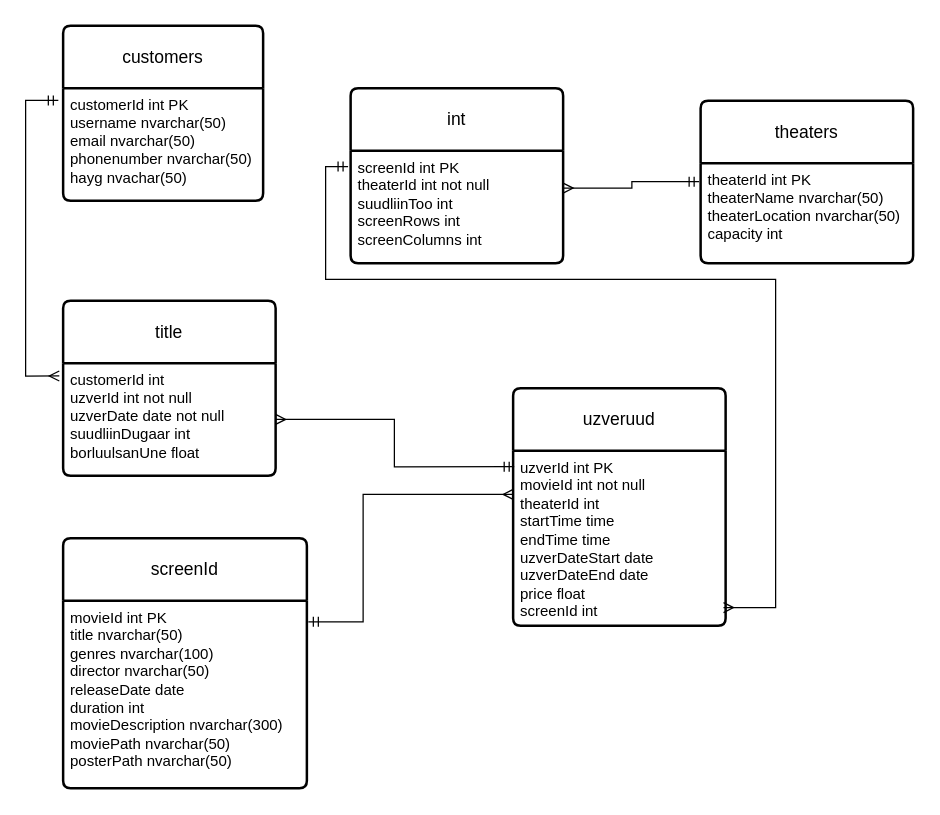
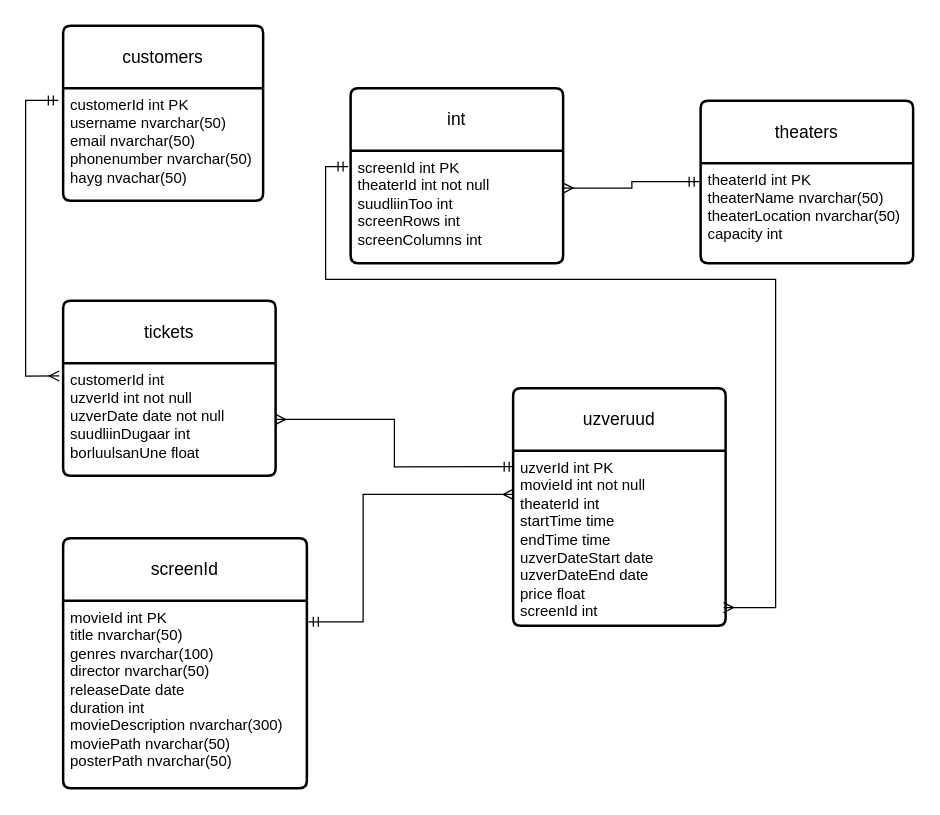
  <mxCell id="0" />
  <mxCell id="1" parent="0" />
  <mxCell id="2" value="customers" style="swimlane;childLayout=stackLayout;horizontal=1;startSize=50;horizontalStack=0;rounded=1;fontSize=14;fontStyle=0;strokeWidth=2;resizeParent=0;resizeLast=1;shadow=0;dashed=0;align=center;arcSize=4;whiteSpace=wrap;html=1;" parent="1" vertex="1"><mxGeometry x="50" y="20" width="160" height="140" as="geometry" /></mxCell>
  <mxCell id="3" value="customerId int PK&lt;br&gt;username nvarchar(50)&lt;br&gt;email nvarchar(50)&lt;br&gt;phonenumber nvarchar(50)&lt;br&gt;hayg nvachar(50)" style="align=left;strokeColor=none;fillColor=none;spacingLeft=4;fontSize=12;verticalAlign=top;resizable=0;rotatable=0;part=1;html=1;" parent="2" vertex="1"><mxGeometry y="50" width="160" height="90" as="geometry" /></mxCell>
  <mxCell id="4" value="screenId" style="swimlane;childLayout=stackLayout;horizontal=1;startSize=50;horizontalStack=0;rounded=1;fontSize=14;fontStyle=0;strokeWidth=2;resizeParent=0;resizeLast=1;shadow=0;dashed=0;align=center;arcSize=4;whiteSpace=wrap;html=1;" parent="1" vertex="1"><mxGeometry x="50" y="430" width="195" height="200" as="geometry" /></mxCell>
  <mxCell id="5" value="movieId int PK&lt;br&gt;title nvarchar(50)&lt;br&gt;genres nvarchar(100)&lt;br&gt;director nvarchar(50)&lt;br&gt;releaseDate date&lt;br&gt;duration int&lt;br&gt;movieDescription nvarchar(300)&lt;br&gt;moviePath nvarchar(50)&lt;br&gt;posterPath nvarchar(50)" style="align=left;strokeColor=none;fillColor=none;spacingLeft=4;fontSize=12;verticalAlign=top;resizable=0;rotatable=0;part=1;html=1;" parent="4" vertex="1"><mxGeometry y="50" width="195" height="150" as="geometry" /></mxCell>
  <mxCell id="6" value="int" style="swimlane;childLayout=stackLayout;horizontal=1;startSize=50;horizontalStack=0;rounded=1;fontSize=14;fontStyle=0;strokeWidth=2;resizeParent=0;resizeLast=1;shadow=0;dashed=0;align=center;arcSize=4;whiteSpace=wrap;html=1;" parent="1" vertex="1"><mxGeometry x="280" y="70" width="170" height="140" as="geometry" /></mxCell>
  <mxCell id="7" value="screenId int PK&lt;br&gt;theaterId int not null&lt;br&gt;suudliinToo int&lt;br&gt;screenRows int&lt;br&gt;screenColumns int" style="align=left;strokeColor=none;fillColor=none;spacingLeft=4;fontSize=12;verticalAlign=top;resizable=0;rotatable=0;part=1;html=1;" parent="6" vertex="1"><mxGeometry y="50" width="170" height="90" as="geometry" /></mxCell>
  <mxCell id="8" value="uzveruud" style="swimlane;childLayout=stackLayout;horizontal=1;startSize=50;horizontalStack=0;rounded=1;fontSize=14;fontStyle=0;strokeWidth=2;resizeParent=0;resizeLast=1;shadow=0;dashed=0;align=center;arcSize=4;whiteSpace=wrap;html=1;" parent="1" vertex="1"><mxGeometry x="410" y="310" width="170" height="190" as="geometry" /></mxCell>
  <mxCell id="9" value="uzverId int PK&lt;br&gt;movieId int not null&lt;br&gt;theaterId int&lt;br&gt;startTime time&lt;br&gt;endTime time&lt;br&gt;uzverDateStart date&lt;br&gt;uzverDateEnd date&lt;br&gt;price float&lt;br&gt;screenId int" style="align=left;strokeColor=none;fillColor=none;spacingLeft=4;fontSize=12;verticalAlign=top;resizable=0;rotatable=0;part=1;html=1;" parent="8" vertex="1"><mxGeometry y="50" width="170" height="140" as="geometry" /></mxCell>
- <mxCell id="10" value="title" style="swimlane;childLayout=stackLayout;horizontal=1;startSize=50;horizontalStack=0;rounded=1;fontSize=14;fontStyle=0;strokeWidth=2;resizeParent=0;resizeLast=1;shadow=0;dashed=0;align=center;arcSize=4;whiteSpace=wrap;html=1;" parent="1" vertex="1"><mxGeometry x="50" y="240" width="170" height="140" as="geometry" /></mxCell>
+ <mxCell id="10" value="tickets" style="swimlane;childLayout=stackLayout;horizontal=1;startSize=50;horizontalStack=0;rounded=1;fontSize=14;fontStyle=0;strokeWidth=2;resizeParent=0;resizeLast=1;shadow=0;dashed=0;align=center;arcSize=4;whiteSpace=wrap;html=1;" parent="1" vertex="1"><mxGeometry x="50" y="240" width="170" height="140" as="geometry" /></mxCell>
  <mxCell id="11" value="customerId int&amp;nbsp;&lt;br&gt;uzverId int not null&lt;br&gt;uzverDate date not null&lt;br&gt;suudliinDugaar int&amp;nbsp;&lt;br&gt;borluulsanUne float&lt;br&gt;" style="align=left;strokeColor=none;fillColor=none;spacingLeft=4;fontSize=12;verticalAlign=top;resizable=0;rotatable=0;part=1;html=1;" parent="10" vertex="1"><mxGeometry y="50" width="170" height="90" as="geometry" /></mxCell>
  <mxCell id="12" value="theaters" style="swimlane;childLayout=stackLayout;horizontal=1;startSize=50;horizontalStack=0;rounded=1;fontSize=14;fontStyle=0;strokeWidth=2;resizeParent=0;resizeLast=1;shadow=0;dashed=0;align=center;arcSize=4;whiteSpace=wrap;html=1;" parent="1" vertex="1"><mxGeometry x="560" y="80" width="170" height="130" as="geometry" /></mxCell>
  <mxCell id="13" value="theaterId int PK&lt;br&gt;theaterName nvarchar(50)&lt;br&gt;theaterLocation nvarchar(50)&lt;br&gt;capacity int" style="align=left;strokeColor=none;fillColor=none;spacingLeft=4;fontSize=12;verticalAlign=top;resizable=0;rotatable=0;part=1;html=1;" parent="12" vertex="1"><mxGeometry y="50" width="170" height="80" as="geometry" /></mxCell>
  <mxCell id="14" style="edgeStyle=orthogonalEdgeStyle;rounded=0;orthogonalLoop=1;jettySize=auto;html=1;entryX=-0.007;entryY=0.185;entryDx=0;entryDy=0;entryPerimeter=0;exitX=1;exitY=0.333;exitDx=0;exitDy=0;exitPerimeter=0;startArrow=ERmany;startFill=0;endArrow=ERmandOne;endFill=0;" parent="1" source="7" target="13" edge="1"><mxGeometry relative="1" as="geometry" /></mxCell>
  <mxCell id="15" style="edgeStyle=orthogonalEdgeStyle;rounded=0;orthogonalLoop=1;jettySize=auto;html=1;entryX=-0.012;entryY=0.142;entryDx=0;entryDy=0;entryPerimeter=0;exitX=0.99;exitY=0.897;exitDx=0;exitDy=0;exitPerimeter=0;endArrow=ERmandOne;endFill=0;startArrow=ERmany;startFill=0;" parent="1" source="9" target="7" edge="1"><mxGeometry relative="1" as="geometry"><Array as="points"><mxPoint x="620" y="486" /><mxPoint x="620" y="223" /><mxPoint x="260" y="223" /><mxPoint x="260" y="133" /></Array></mxGeometry></mxCell>
  <mxCell id="16" style="edgeStyle=orthogonalEdgeStyle;rounded=0;orthogonalLoop=1;jettySize=auto;html=1;entryX=0.005;entryY=0.092;entryDx=0;entryDy=0;entryPerimeter=0;endArrow=ERmandOne;endFill=0;startArrow=ERmany;startFill=0;" edge="1" parent="1" source="11" target="9"><mxGeometry relative="1" as="geometry" /></mxCell>
  <mxCell id="17" style="edgeStyle=orthogonalEdgeStyle;rounded=0;orthogonalLoop=1;jettySize=auto;html=1;entryX=-0.024;entryY=0.109;entryDx=0;entryDy=0;entryPerimeter=0;endArrow=ERmandOne;endFill=0;startArrow=ERmany;startFill=0;exitX=-0.018;exitY=0.114;exitDx=0;exitDy=0;exitPerimeter=0;" edge="1" parent="1" source="11" target="3"><mxGeometry relative="1" as="geometry"><mxPoint x="30" y="210" as="targetPoint" /><mxPoint x="40" y="300" as="sourcePoint" /><Array as="points"><mxPoint x="20" y="300" /><mxPoint x="20" y="80" /></Array></mxGeometry></mxCell>
  <mxCell id="18" style="edgeStyle=orthogonalEdgeStyle;rounded=0;orthogonalLoop=1;jettySize=auto;html=1;exitX=0;exitY=0.25;exitDx=0;exitDy=0;entryX=1.006;entryY=0.113;entryDx=0;entryDy=0;entryPerimeter=0;endArrow=ERmandOne;endFill=0;startArrow=ERmany;startFill=0;" edge="1" parent="1" source="9" target="5"><mxGeometry relative="1" as="geometry"><mxPoint x="270" y="570" as="targetPoint" /><Array as="points"><mxPoint x="290" y="395" /><mxPoint x="290" y="497" /></Array></mxGeometry></mxCell>
